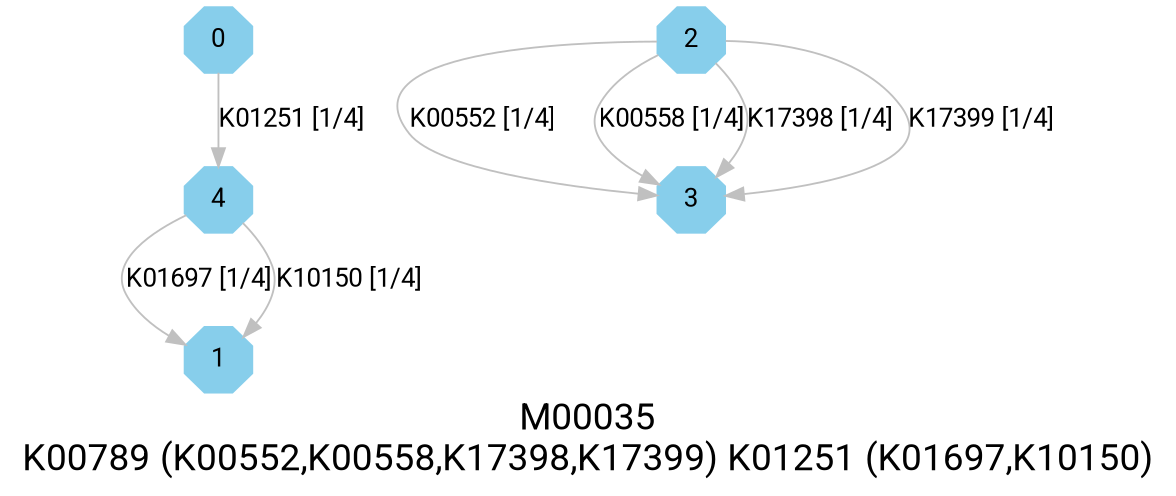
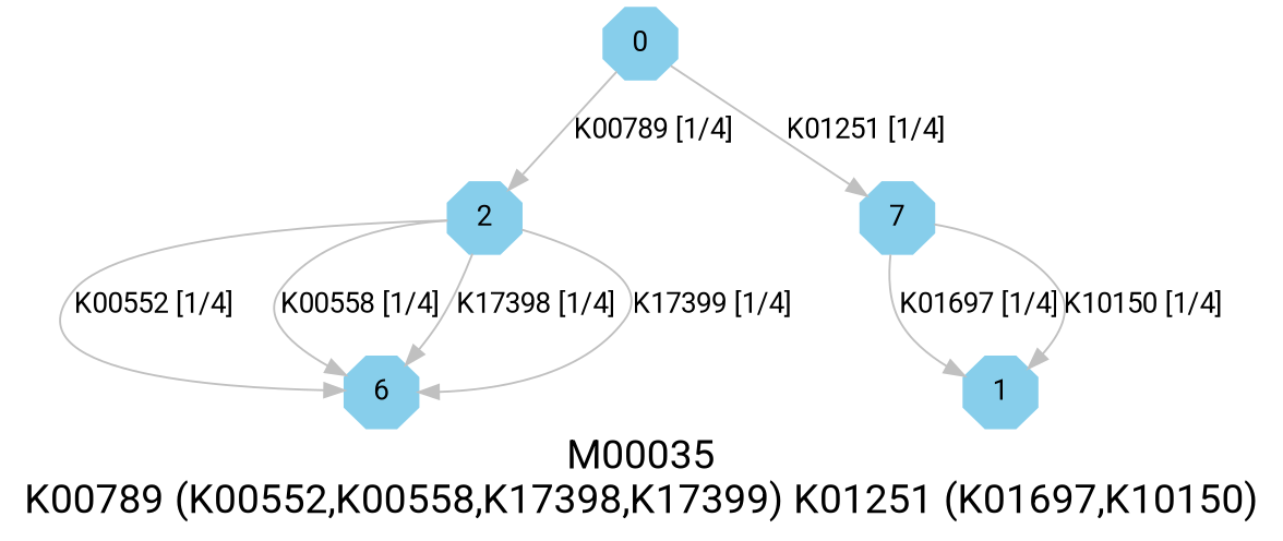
  digraph {
    fontname=Roboto
    fontsize=20
    label="M00035\nK00789 (K00552,K00558,K17398,K17399) K01251 (K01697,K10150)"
    node [color=skyblue fontname=Roboto shape=octagon style=filled]
    edge [color=grey fontname=Roboto]
    0 [height=.3 width=.3]
    1 [height=.3 width=.3]
    2 [height=.3 width=.3]
-   3 [height=.3 width=.3]
-   4 [height=.3 width=.3]
+   3 [height=.3 width=.3 label=6]
+   4 [height=.3 width=.3 label=7]
    subgraph sub_1 {
      0
      1
      2
      3
      4
    }
+   0 -> 2 [label="K00789 [1/4]"]
    0 -> 4 [label="K01251 [1/4]"]
    2 -> 3 [label="K00552 [1/4]"]
    2 -> 3 [label="K00558 [1/4]"]
    2 -> 3 [label="K17398 [1/4]"]
    2 -> 3 [label="K17399 [1/4]"]
    4 -> 1 [label="K01697 [1/4]"]
    4 -> 1 [label="K10150 [1/4]"]
  }
